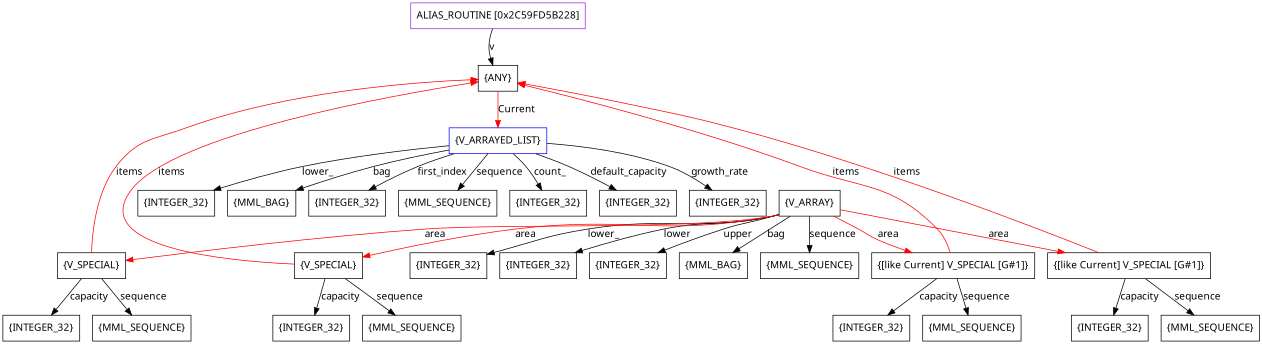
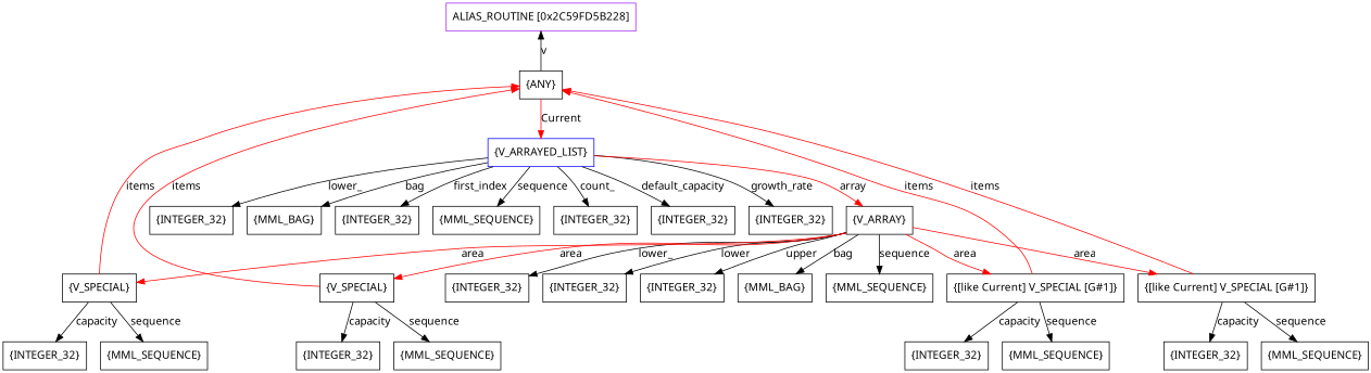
  digraph {
    fontname="Noto Sans"
    node [fontname="Noto Sans" shape=box]
    edge [fontname="Noto Sans"]
    n1 [color=purple label=<ALIAS_ROUTINE [0x2C59FD5B228]>]
    n2 [label=<{ANY}>]
    n3 [color=blue label=<{V_ARRAYED_LIST}>]
    n4 [label=<{INTEGER_32}>]
    n5 [label=<{INTEGER_32}>]
    n6 [label=<{INTEGER_32}>]
    n7 [label=<{MML_BAG}>]
    n8 [label=<{MML_SEQUENCE}>]
    n9 [label=<{INTEGER_32}>]
    n10 [label=<{V_ARRAY}>]
    n11 [label=<{INTEGER_32}>]
    n12 [label=<{MML_BAG}>]
    n13 [label=<{MML_SEQUENCE}>]
    n14 [label=<{INTEGER_32}>]
    n15 [label=<{INTEGER_32}>]
    n16 [label=<{INTEGER_32}>]
    n17 [label=<{V_SPECIAL}>]
    n18 [label=<{V_SPECIAL}>]
    n19 [label=<{[like Current] V_SPECIAL [G#1]}>]
    n20 [label=<{[like Current] V_SPECIAL [G#1]}>]
    n21 [label=<{INTEGER_32}>]
    n22 [label=<{MML_SEQUENCE}>]
    n23 [label=<{INTEGER_32}>]
    n24 [label=<{MML_SEQUENCE}>]
    n25 [label=<{INTEGER_32}>]
    n26 [label=<{MML_SEQUENCE}>]
    n27 [label=<{INTEGER_32}>]
    n28 [label=<{MML_SEQUENCE}>]
-   n1 -> n2 [label=<v>]
+   n2 -> n1 [label=<v>]
    n2 -> n3 [color=red label=<Current>]
    n3 -> n4 [label=<default_capacity>]
    n3 -> n5 [label=<growth_rate>]
    n3 -> n6 [label=<lower_>]
    n3 -> n7 [label=<bag>]
    n3 -> n8 [label=<sequence>]
    n3 -> n9 [label=<count_>]
+   n3 -> n10 [color=red label=<array>]
    n3 -> n11 [label=<first_index>]
    n10 -> n12 [label=<bag>]
    n10 -> n13 [label=<sequence>]
    n10 -> n14 [label=<lower_>]
    n10 -> n15 [label=<lower>]
    n10 -> n16 [label=<upper>]
    n10 -> n17 [color=red label=<area>]
    n10 -> n18 [color=red label=<area>]
    n10 -> n19 [color=red label=<area>]
    n10 -> n20 [color=red label=<area>]
    n17 -> n2 [color=red label=<items>]
    n17 -> n21 [label=<capacity>]
    n17 -> n22 [label=<sequence>]
    n18 -> n2 [color=red label=<items>]
    n18 -> n23 [label=<capacity>]
    n18 -> n24 [label=<sequence>]
    n19 -> n2 [color=red label=<items>]
    n19 -> n25 [label=<capacity>]
    n19 -> n26 [label=<sequence>]
    n20 -> n2 [color=red label=<items>]
    n20 -> n27 [label=<capacity>]
    n20 -> n28 [label=<sequence>]
  }
